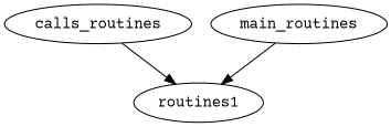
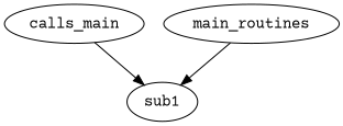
  digraph {
    fontname="Courier Prime"
    node [fontname="Courier Prime"]
    edge [fontname="Courier Prime"]
-   calls_routines
-   sub1 [label=routines1]
+   calls_routines [label=calls_main]
+   sub1
    main_routines
    calls_routines -> sub1
    main_routines -> sub1
  }
